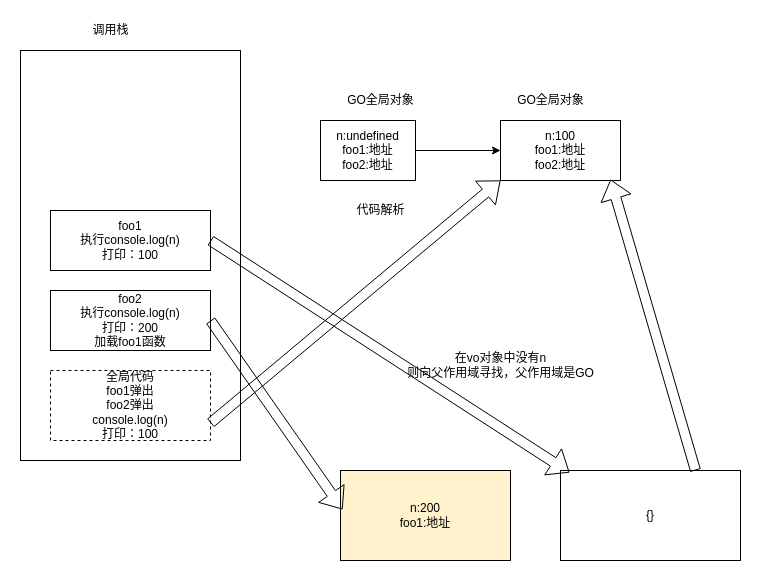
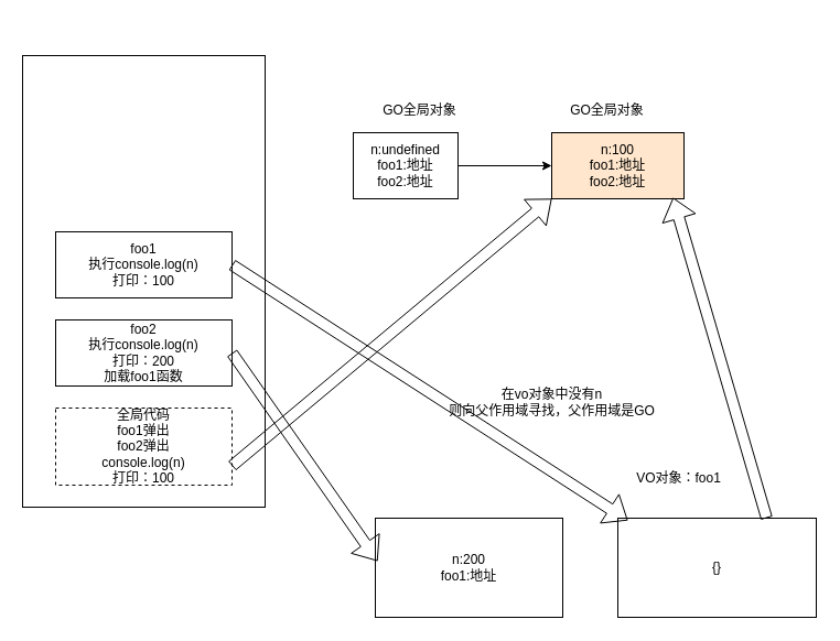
  <mxCell id="0" />
  <mxCell id="1" parent="0" />
  <mxCell id="2" value="n:undefined&lt;br&gt;foo1:地址&lt;br&gt;foo2:地址" style="rounded=0;whiteSpace=wrap;html=1;" parent="1" vertex="1"><mxGeometry x="320" y="120" width="95" height="60" as="geometry" /></mxCell>
  <mxCell id="3" value="GO全局对象" style="text;html=1;align=center;verticalAlign=middle;resizable=0;points=[];autosize=1;strokeColor=none;fillColor=none;" parent="1" vertex="1"><mxGeometry x="340" y="90" width="80" height="20" as="geometry" /></mxCell>
- <mxCell id="4" value="代码解析" style="text;html=1;align=center;verticalAlign=middle;resizable=0;points=[];autosize=1;strokeColor=none;fillColor=none;" parent="1" vertex="1"><mxGeometry x="350" y="200" width="60" height="20" as="geometry" /></mxCell>
  <mxCell id="5" value="" style="endArrow=classic;html=1;exitX=1;exitY=0.5;exitDx=0;exitDy=0;" parent="1" source="2" edge="1"><mxGeometry width="50" height="50" relative="1" as="geometry"><mxPoint x="580" y="270" as="sourcePoint" /><mxPoint x="500" y="150" as="targetPoint" /></mxGeometry></mxCell>
- <mxCell id="6" value="n:100&lt;br&gt;foo1:地址&lt;br&gt;foo2:地址" style="rounded=0;whiteSpace=wrap;html=1;" parent="1" vertex="1"><mxGeometry x="500" y="120" width="120" height="60" as="geometry" /></mxCell>
+ <mxCell id="6" value="n:100&lt;br&gt;foo1:地址&lt;br&gt;foo2:地址" style="rounded=0;whiteSpace=wrap;html=1;fillColor=#ffe6cc;" parent="1" vertex="1"><mxGeometry x="500" y="120" width="120" height="60" as="geometry" /></mxCell>
  <mxCell id="7" value="GO全局对象" style="text;html=1;align=center;verticalAlign=middle;resizable=0;points=[];autosize=1;strokeColor=none;fillColor=none;" parent="1" vertex="1"><mxGeometry x="510" y="90" width="80" height="20" as="geometry" /></mxCell>
  <mxCell id="8" value="" style="rounded=0;whiteSpace=wrap;html=1;" parent="1" vertex="1"><mxGeometry x="20" y="50" width="220" height="410" as="geometry" /></mxCell>
  <mxCell id="9" value="全局代码&lt;br&gt;foo1弹出&lt;br&gt;foo2弹出&lt;br&gt;console.log(n)&lt;br&gt;打印：100" style="rounded=0;whiteSpace=wrap;html=1;dashed=1;" parent="1" vertex="1"><mxGeometry x="50" y="370" width="160" height="70" as="geometry" /></mxCell>
- <mxCell id="10" value="调用栈" style="text;html=1;align=center;verticalAlign=middle;resizable=0;points=[];autosize=1;strokeColor=none;fillColor=none;" parent="1" vertex="1"><mxGeometry x="85" y="20" width="50" height="20" as="geometry" /></mxCell>
  <mxCell id="11" value="foo2&lt;br&gt;执行console.log(n)&lt;br&gt;打印：200&lt;br&gt;加载foo1函数&lt;br&gt;" style="rounded=0;whiteSpace=wrap;html=1;" parent="1" vertex="1"><mxGeometry x="50" y="290" width="160" height="60" as="geometry" /></mxCell>
- <mxCell id="12" value="n:200&lt;br&gt;foo1:地址" style="rounded=0;whiteSpace=wrap;html=1;fillColor=#fff2cc;" parent="1" vertex="1"><mxGeometry x="340" y="470" width="170" height="90" as="geometry" /></mxCell>
+ <mxCell id="12" value="n:200&lt;br&gt;foo1:地址" style="rounded=0;whiteSpace=wrap;html=1;" parent="1" vertex="1"><mxGeometry x="340" y="470" width="170" height="90" as="geometry" /></mxCell>
  <mxCell id="13" value="{}" style="rounded=0;whiteSpace=wrap;html=1;" parent="1" vertex="1"><mxGeometry x="560" y="470" width="180" height="90" as="geometry" /></mxCell>
+ <mxCell id="14" value="VO对象：foo1&lt;br&gt;" style="text;html=1;align=center;verticalAlign=middle;resizable=0;points=[];autosize=1;strokeColor=none;fillColor=none;" parent="1" vertex="1"><mxGeometry x="570" y="424" width="90" height="20" as="geometry" /></mxCell>
  <mxCell id="15" value="" style="shape=flexArrow;endArrow=classic;html=1;exitX=1;exitY=0.5;exitDx=0;exitDy=0;entryX=0.012;entryY=0.433;entryDx=0;entryDy=0;entryPerimeter=0;" parent="1" source="11" target="12" edge="1"><mxGeometry width="50" height="50" relative="1" as="geometry"><mxPoint x="270" y="340" as="sourcePoint" /><mxPoint x="320" y="290" as="targetPoint" /></mxGeometry></mxCell>
  <mxCell id="16" value="foo1&lt;br&gt;执行console.log(n)&lt;br&gt;打印：100" style="rounded=0;whiteSpace=wrap;html=1;" parent="1" vertex="1"><mxGeometry x="50" y="210" width="160" height="60" as="geometry" /></mxCell>
  <mxCell id="17" value="" style="shape=flexArrow;endArrow=classic;html=1;entryX=0.05;entryY=0.022;entryDx=0;entryDy=0;entryPerimeter=0;exitX=1;exitY=0.5;exitDx=0;exitDy=0;" parent="1" source="16" target="13" edge="1"><mxGeometry width="50" height="50" relative="1" as="geometry"><mxPoint x="320" y="320" as="sourcePoint" /><mxPoint x="370" y="270" as="targetPoint" /></mxGeometry></mxCell>
  <mxCell id="18" value="在vo对象中没有n&lt;br&gt;则向父作用域寻找，父作用域是GO" style="text;html=1;align=center;verticalAlign=middle;resizable=0;points=[];autosize=1;strokeColor=none;fillColor=none;" parent="1" vertex="1"><mxGeometry x="400" y="350" width="200" height="30" as="geometry" /></mxCell>
  <mxCell id="19" value="" style="shape=flexArrow;endArrow=classic;html=1;exitX=0.75;exitY=0;exitDx=0;exitDy=0;entryX=0.917;entryY=0.983;entryDx=0;entryDy=0;entryPerimeter=0;" parent="1" source="13" target="6" edge="1"><mxGeometry width="50" height="50" relative="1" as="geometry"><mxPoint x="690" y="460" as="sourcePoint" /><mxPoint x="720" y="440" as="targetPoint" /></mxGeometry></mxCell>
  <mxCell id="20" value="" style="shape=flexArrow;endArrow=classic;html=1;exitX=1;exitY=0.75;exitDx=0;exitDy=0;entryX=0;entryY=1;entryDx=0;entryDy=0;" parent="1" source="9" target="6" edge="1"><mxGeometry width="50" height="50" relative="1" as="geometry"><mxPoint x="360" y="360" as="sourcePoint" /><mxPoint x="410" y="310" as="targetPoint" /></mxGeometry></mxCell>
